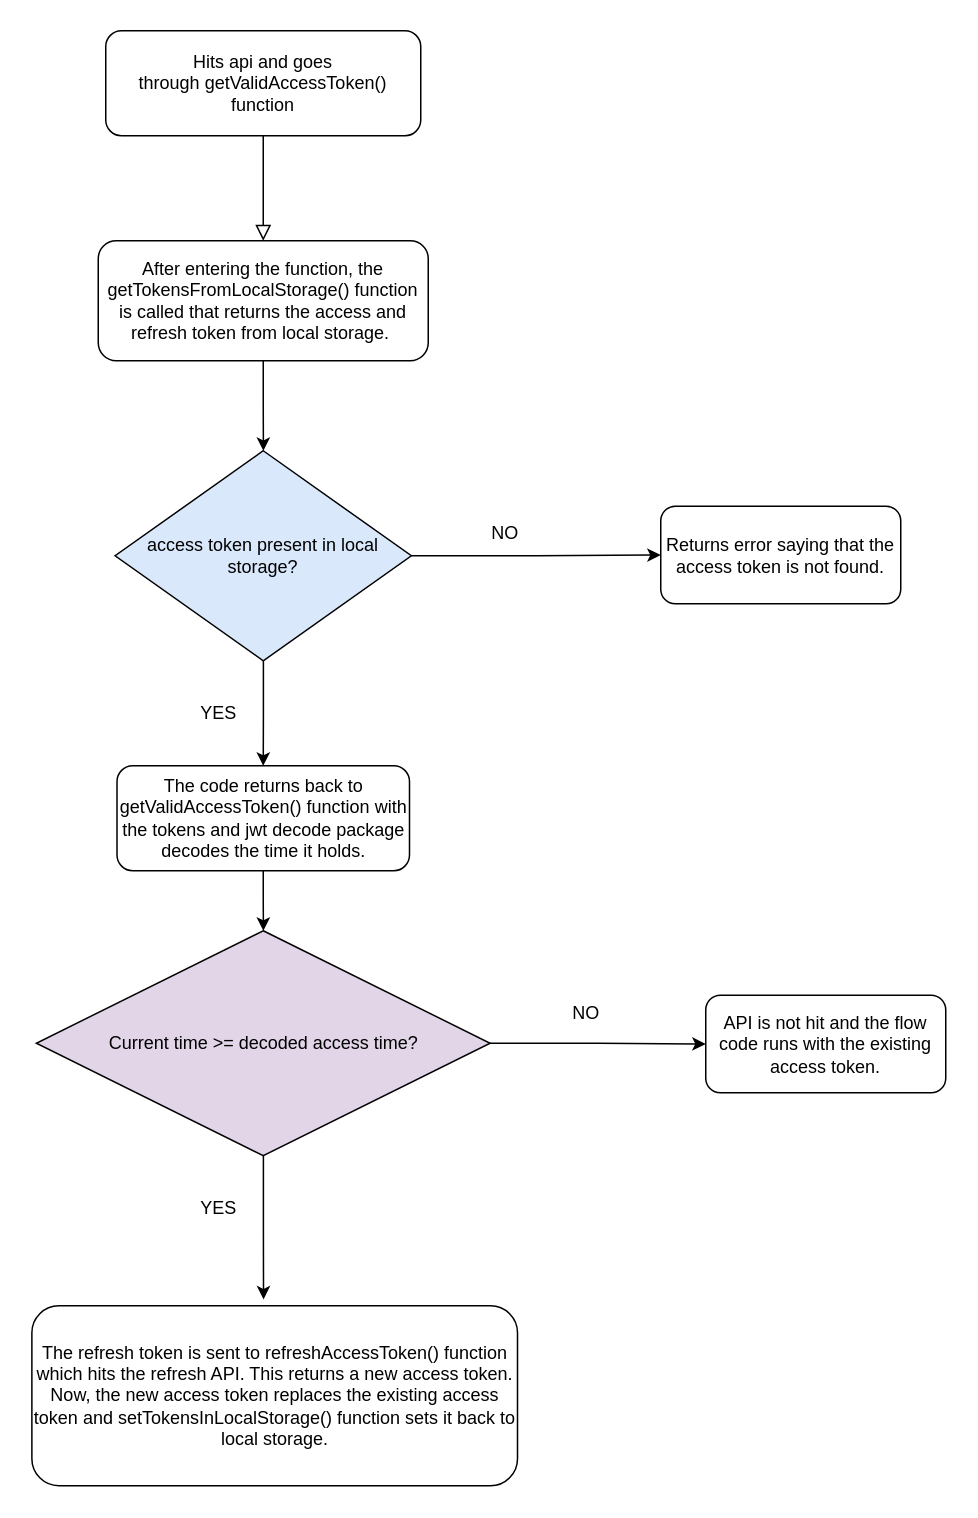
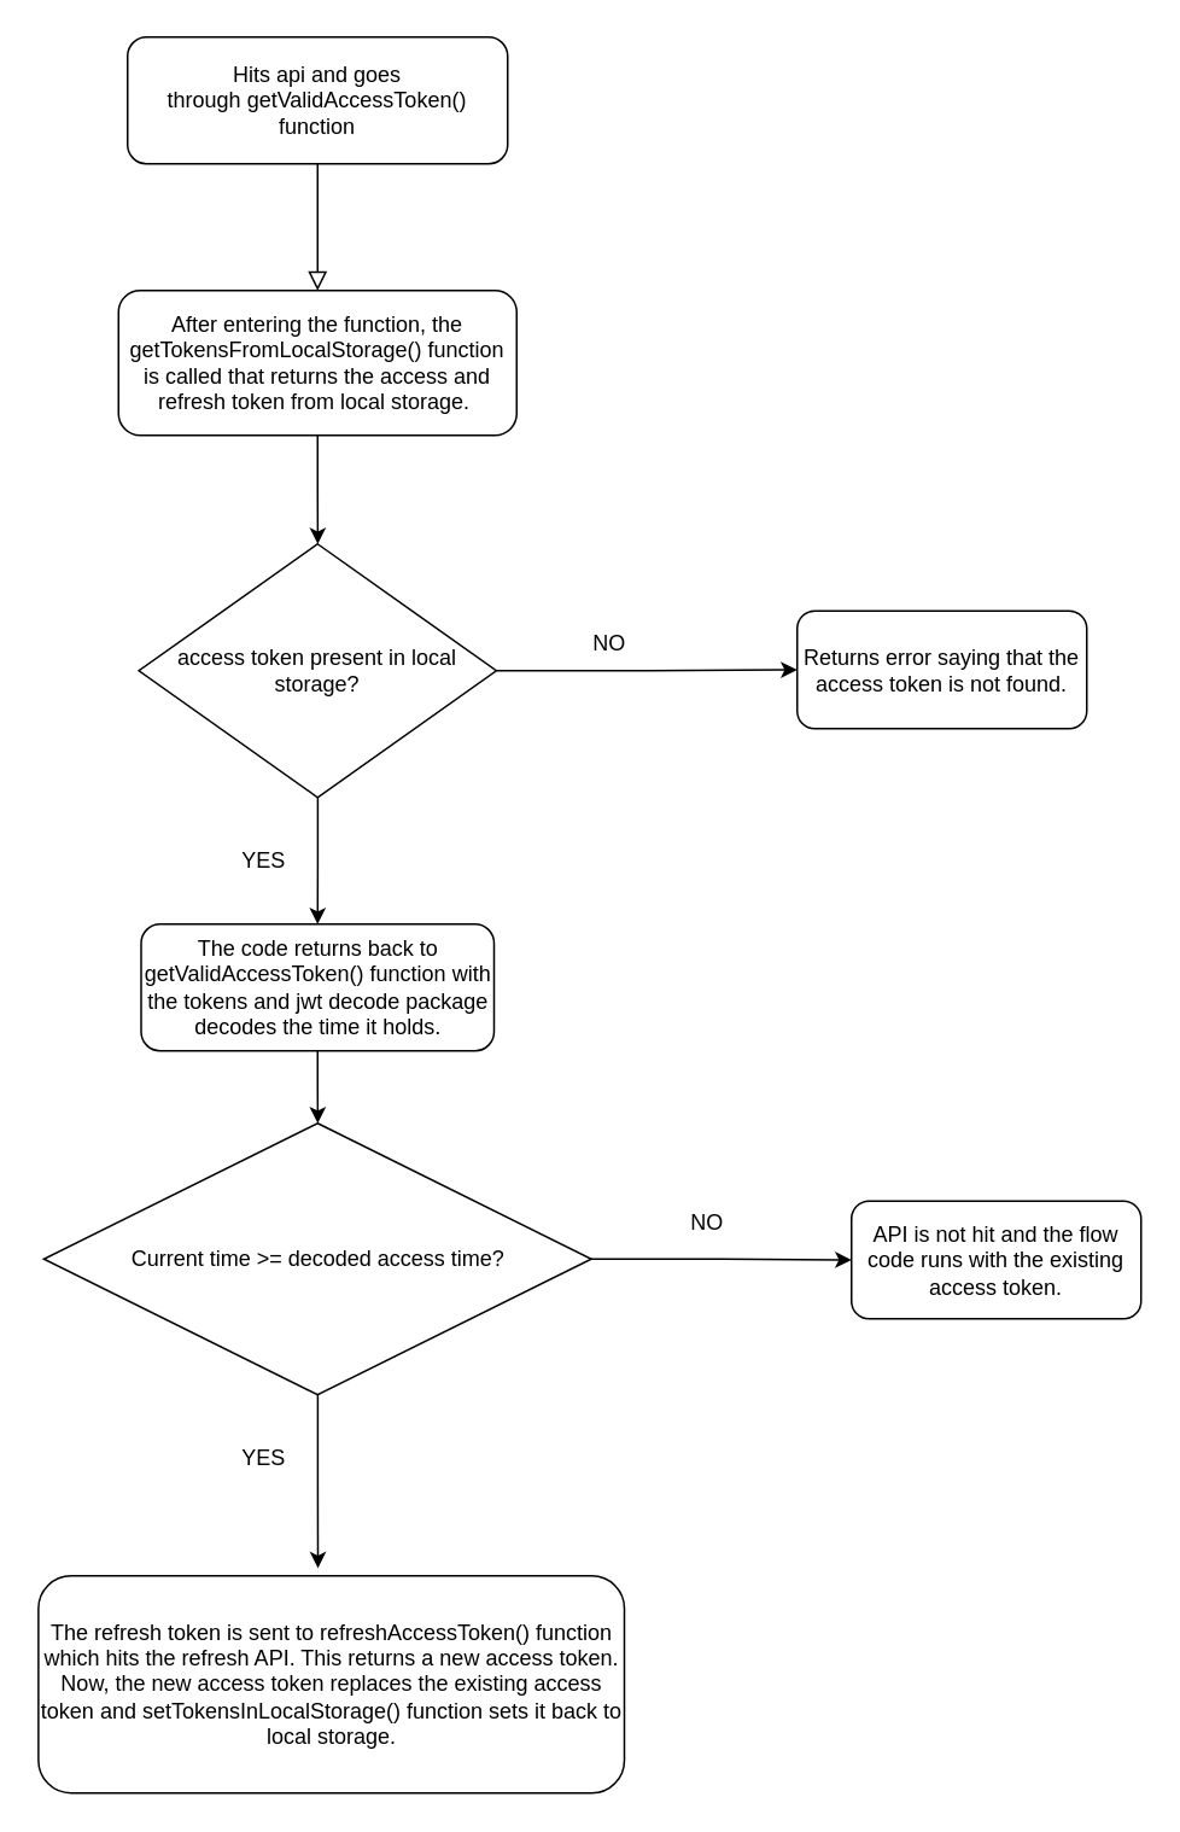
  <mxCell id="0" />
  <mxCell id="1" parent="0" />
  <mxCell id="2" value="" style="rounded=0;html=1;jettySize=auto;orthogonalLoop=1;fontSize=11;endArrow=block;endFill=0;endSize=8;strokeWidth=1;shadow=0;labelBackgroundColor=none;edgeStyle=orthogonalEdgeStyle;" parent="1" source="3" target="5" edge="1"><mxGeometry relative="1" as="geometry"><mxPoint x="175" y="150" as="targetPoint" /></mxGeometry></mxCell>
  <mxCell id="3" value="Hits api and goes through&amp;nbsp;getValidAccessToken() function" style="rounded=1;whiteSpace=wrap;html=1;fontSize=12;glass=0;strokeWidth=1;shadow=0;" parent="1" vertex="1"><mxGeometry x="70" y="20" width="210" height="70" as="geometry" /></mxCell>
  <mxCell id="4" style="edgeStyle=orthogonalEdgeStyle;rounded=0;orthogonalLoop=1;jettySize=auto;html=1;" edge="1" parent="1" source="5" target="8"><mxGeometry relative="1" as="geometry"><mxPoint x="175" y="310" as="targetPoint" /></mxGeometry></mxCell>
  <mxCell id="5" value="&lt;span style=&quot;text-align: left;&quot;&gt;After entering the function, the getTokensFromLocalStorage() function is called that returns the access and refresh token from local storage.&amp;nbsp;&lt;/span&gt;" style="rounded=1;whiteSpace=wrap;html=1;fontSize=12;glass=0;strokeWidth=1;shadow=0;" vertex="1" parent="1"><mxGeometry x="65" y="160" width="220" height="80" as="geometry" /></mxCell>
  <mxCell id="6" style="edgeStyle=orthogonalEdgeStyle;rounded=0;orthogonalLoop=1;jettySize=auto;html=1;entryX=0.5;entryY=0;entryDx=0;entryDy=0;" edge="1" parent="1" source="8" target="12"><mxGeometry relative="1" as="geometry"><mxPoint x="175" y="500" as="targetPoint" /></mxGeometry></mxCell>
  <mxCell id="7" style="edgeStyle=orthogonalEdgeStyle;rounded=0;orthogonalLoop=1;jettySize=auto;html=1;" edge="1" parent="1" source="8" target="20"><mxGeometry relative="1" as="geometry"><mxPoint x="410" y="370" as="targetPoint" /></mxGeometry></mxCell>
- <mxCell id="8" value="access token present in local storage?" style="rhombus;whiteSpace=wrap;html=1;fillColor=#dae8fc;" vertex="1" parent="1"><mxGeometry x="76.25" y="300" width="197.5" height="140" as="geometry" /></mxCell>
+ <mxCell id="8" value="access token present in local storage?" style="rhombus;whiteSpace=wrap;html=1;" vertex="1" parent="1"><mxGeometry x="76.25" y="300" width="197.5" height="140" as="geometry" /></mxCell>
  <mxCell id="9" value="NO" style="text;html=1;align=center;verticalAlign=middle;resizable=0;points=[];autosize=1;strokeColor=none;fillColor=none;" vertex="1" parent="1"><mxGeometry x="316" y="340" width="40" height="30" as="geometry" /></mxCell>
  <mxCell id="10" value="YES" style="text;html=1;align=center;verticalAlign=middle;resizable=0;points=[];autosize=1;strokeColor=none;fillColor=none;" vertex="1" parent="1"><mxGeometry x="120" y="460" width="50" height="30" as="geometry" /></mxCell>
  <mxCell id="11" style="edgeStyle=orthogonalEdgeStyle;rounded=0;orthogonalLoop=1;jettySize=auto;html=1;" edge="1" parent="1" source="12" target="15"><mxGeometry relative="1" as="geometry"><mxPoint x="175" y="670" as="targetPoint" /></mxGeometry></mxCell>
  <mxCell id="12" value="The code returns back to getValidAccessToken() function with the tokens and jwt decode package decodes the time it holds." style="rounded=1;whiteSpace=wrap;html=1;" vertex="1" parent="1"><mxGeometry x="77.5" y="510" width="195" height="70" as="geometry" /></mxCell>
  <mxCell id="13" style="edgeStyle=orthogonalEdgeStyle;rounded=0;orthogonalLoop=1;jettySize=auto;html=1;entryX=0.477;entryY=-0.035;entryDx=0;entryDy=0;entryPerimeter=0;" edge="1" parent="1" source="15" target="18"><mxGeometry relative="1" as="geometry"><mxPoint x="175" y="840" as="targetPoint" /></mxGeometry></mxCell>
  <mxCell id="14" style="edgeStyle=orthogonalEdgeStyle;rounded=0;orthogonalLoop=1;jettySize=auto;html=1;entryX=0;entryY=0.5;entryDx=0;entryDy=0;" edge="1" parent="1" source="15" target="19"><mxGeometry relative="1" as="geometry"><mxPoint x="460" y="695" as="targetPoint" /></mxGeometry></mxCell>
- <mxCell id="15" value="Current time &amp;gt;= decoded access time?" style="rhombus;whiteSpace=wrap;html=1;fillColor=#e1d5e7;" vertex="1" parent="1"><mxGeometry x="23.75" y="620" width="302.5" height="150" as="geometry" /></mxCell>
+ <mxCell id="15" value="Current time &amp;gt;= decoded access time?" style="rhombus;whiteSpace=wrap;html=1;" vertex="1" parent="1"><mxGeometry x="23.75" y="620" width="302.5" height="150" as="geometry" /></mxCell>
  <mxCell id="16" value="NO" style="text;html=1;align=center;verticalAlign=middle;resizable=0;points=[];autosize=1;strokeColor=none;fillColor=none;" vertex="1" parent="1"><mxGeometry x="370" y="660" width="40" height="30" as="geometry" /></mxCell>
  <mxCell id="17" value="YES" style="text;html=1;align=center;verticalAlign=middle;resizable=0;points=[];autosize=1;strokeColor=none;fillColor=none;" vertex="1" parent="1"><mxGeometry x="120" y="790" width="50" height="30" as="geometry" /></mxCell>
  <mxCell id="18" value="The refresh token is sent to&amp;nbsp;refreshAccessToken() function which hits the refresh API. This returns a new access token. Now, the new access token replaces the existing access token and&amp;nbsp;setTokensInLocalStorage() function sets it back to local storage." style="rounded=1;whiteSpace=wrap;html=1;" vertex="1" parent="1"><mxGeometry x="20.75" y="870" width="323.75" height="120" as="geometry" /></mxCell>
  <mxCell id="19" value="API is not hit and the flow code runs with the existing access token." style="rounded=1;whiteSpace=wrap;html=1;" vertex="1" parent="1"><mxGeometry x="470" y="663" width="160" height="65" as="geometry" /></mxCell>
  <mxCell id="20" value="Returns error saying that the access token is not found." style="rounded=1;whiteSpace=wrap;html=1;" vertex="1" parent="1"><mxGeometry x="440" y="337" width="160" height="65" as="geometry" /></mxCell>
